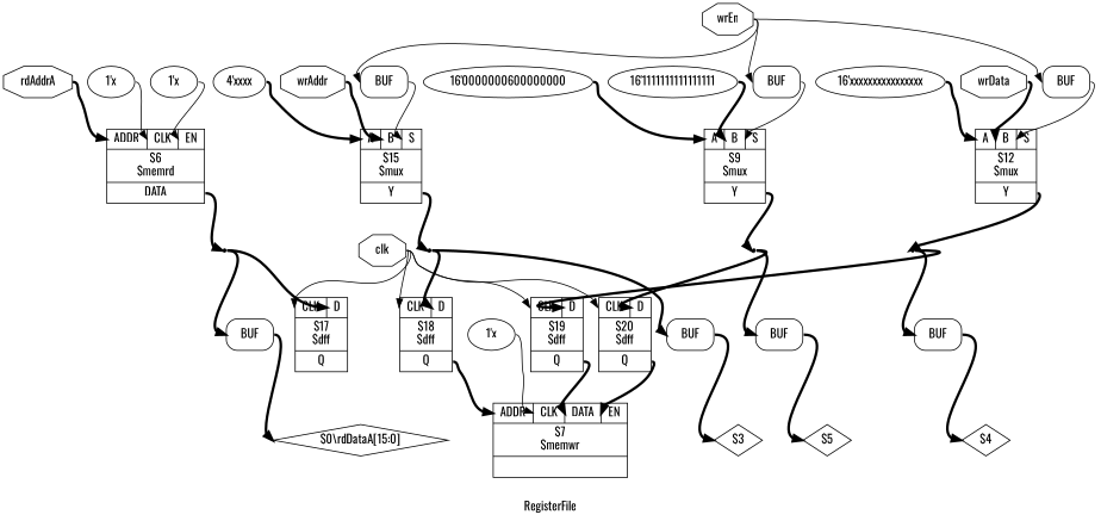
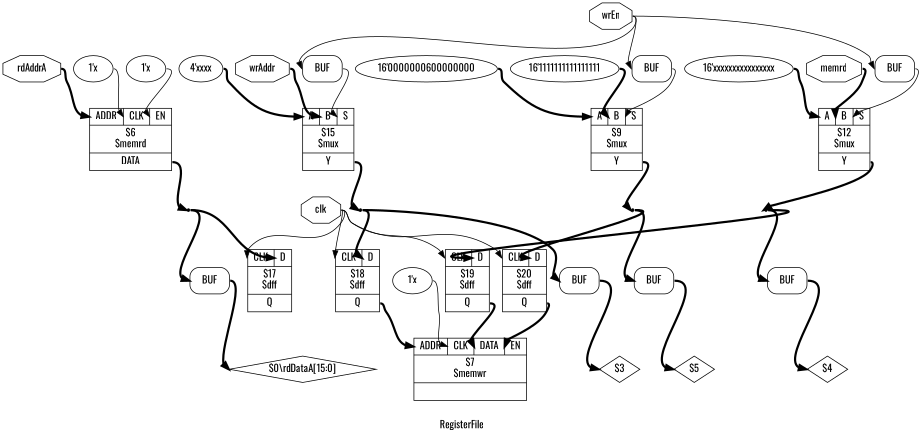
  digraph {
    fontname=Oswald
    label=RegisterFile
    rankdir=TB
    remincross=true
    node [fontname=Oswald shape=record]
    edge [color=black fontname=Oswald headport=w style="setlinewidth(3)" tailport=e]
    n17 [color=black fontcolor=black label=rdAddrA shape=octagon]
    c40 [label="{{<p36> ADDR|<p22> CLK|<p38> EN}|$6\n$memrd|{<p37> DATA}}"]
    n8 [shape=point]
-   n18 [color=black fontcolor=black label=wrData shape=octagon]
+   n18 [color=black fontcolor=black label=memrd shape=octagon]
    c34 [label="{{<p29> A|<p30> B|<p31> S}|$12\n$mux|{<p32> Y}}"]
    n4 [shape=point]
    n19 [color=black fontcolor=black label=wrAddr shape=octagon]
    c33 [label="{{<p29> A|<p30> B|<p31> S}|$15\n$mux|{<p32> Y}}"]
    n2 [shape=point]
    n20 [color=black fontcolor=black label=wrEn shape=octagon]
    x8 [label=BUF shape=box style=rounded]
    x10 [label=BUF shape=box style=rounded]
    x12 [label=BUF shape=box style=rounded]
    c35 [label="{{<p29> A|<p30> B|<p31> S}|$9\n$mux|{<p32> Y}}"]
    n21 [color=black fontcolor=black label=clk shape=octagon]
    c25 [label="{{<p22> CLK|<p23> D}|$20\n$dff|{<p24> Q}}"]
    c26 [label="{{<p22> CLK|<p23> D}|$19\n$dff|{<p24> Q}}"]
    c27 [label="{{<p22> CLK|<p23> D}|$18\n$dff|{<p24> Q}}"]
    c28 [label="{{<p22> CLK|<p23> D}|$17\n$dff|{<p24> Q}}"]
    c39 [label="{{<p36> ADDR|<p22> CLK|<p37> DATA|<p38> EN}|$7\n$memwr|{}}"]
    v0 [label="4'xxxx" shape=""]
    x13 [label=BUF shape=box style=rounded]
    v1 [label="16'xxxxxxxxxxxxxxxx" shape=""]
    x11 [label=BUF shape=box style=rounded]
    v2 [label="16'1111111111111111" shape=""]
    n6 [shape=point]
    v3 [label="16'0000000600000000" shape=""]
    x9 [label=BUF shape=box style=rounded]
    v4 [label="1'x" shape=""]
    v5 [label="1'x" shape=""]
    v6 [label="1'x" shape=""]
    x7 [label=BUF shape=box style=rounded]
    n12 [label="$0\\rdDataA[15:0]" shape=diamond]
    n9 [label="$5" shape=diamond]
    n10 [label="$4" shape=diamond]
    n11 [label="$3" shape=diamond]
    n17 -> c40 [headport="p36:w"]
    c40 -> n8 [tailport="p37:e"]
    n8 -> c28 [headport="p23:w"]
    n8 -> x7 [headport="w:w"]
    n18 -> c34 [headport="p30:w"]
    c34 -> n4 [tailport="p32:e"]
    n4 -> c26 [headport="p23:w"]
    n4 -> x11 [headport="w:w"]
    n19 -> c33 [headport="p30:w"]
    c33 -> n2 [tailport="p32:e"]
    n2 -> c27 [headport="p23:w"]
    n2 -> x13 [headport="w:w"]
    n20 -> x8 [headport="w:w" style=""]
    n20 -> x10 [headport="w:w" style=""]
    n20 -> x12 [headport="w:w" style=""]
    x8 -> c35 [headport="p31:w" tailport="e:e" style=""]
    x10 -> c34 [headport="p31:w" tailport="e:e" style=""]
    x12 -> c33 [headport="p31:w" tailport="e:e" style=""]
    c35 -> n6 [tailport="p32:e"]
    n21 -> c25 [headport="p22:w" style=""]
    n21 -> c26 [headport="p22:w" style=""]
    n21 -> c27 [headport="p22:w" style=""]
    n21 -> c28 [headport="p22:w" style=""]
    c25 -> c39 [headport="p38:w" tailport="p24:e"]
    c26 -> c39 [headport="p37:w" tailport="p24:e"]
    c27 -> c39 [headport="p36:w" tailport="p24:e"]
    v0 -> c33 [headport="p29:w"]
    x13 -> n11 [tailport="e:e"]
    v1 -> c34 [headport="p29:w"]
    x11 -> n10 [tailport="e:e"]
    v2 -> c35 [headport="p30:w"]
    n6 -> c25 [headport="p23:w"]
    n6 -> x9 [headport="w:w"]
    v3 -> c35 [headport="p29:w"]
    x9 -> n9 [tailport="e:e"]
    v4 -> c39 [headport="p22:w" style=""]
    v5 -> c40 [headport="p38:w" style=""]
    v6 -> c40 [headport="p22:w" style=""]
    x7 -> n12 [tailport="e:e"]
  }
